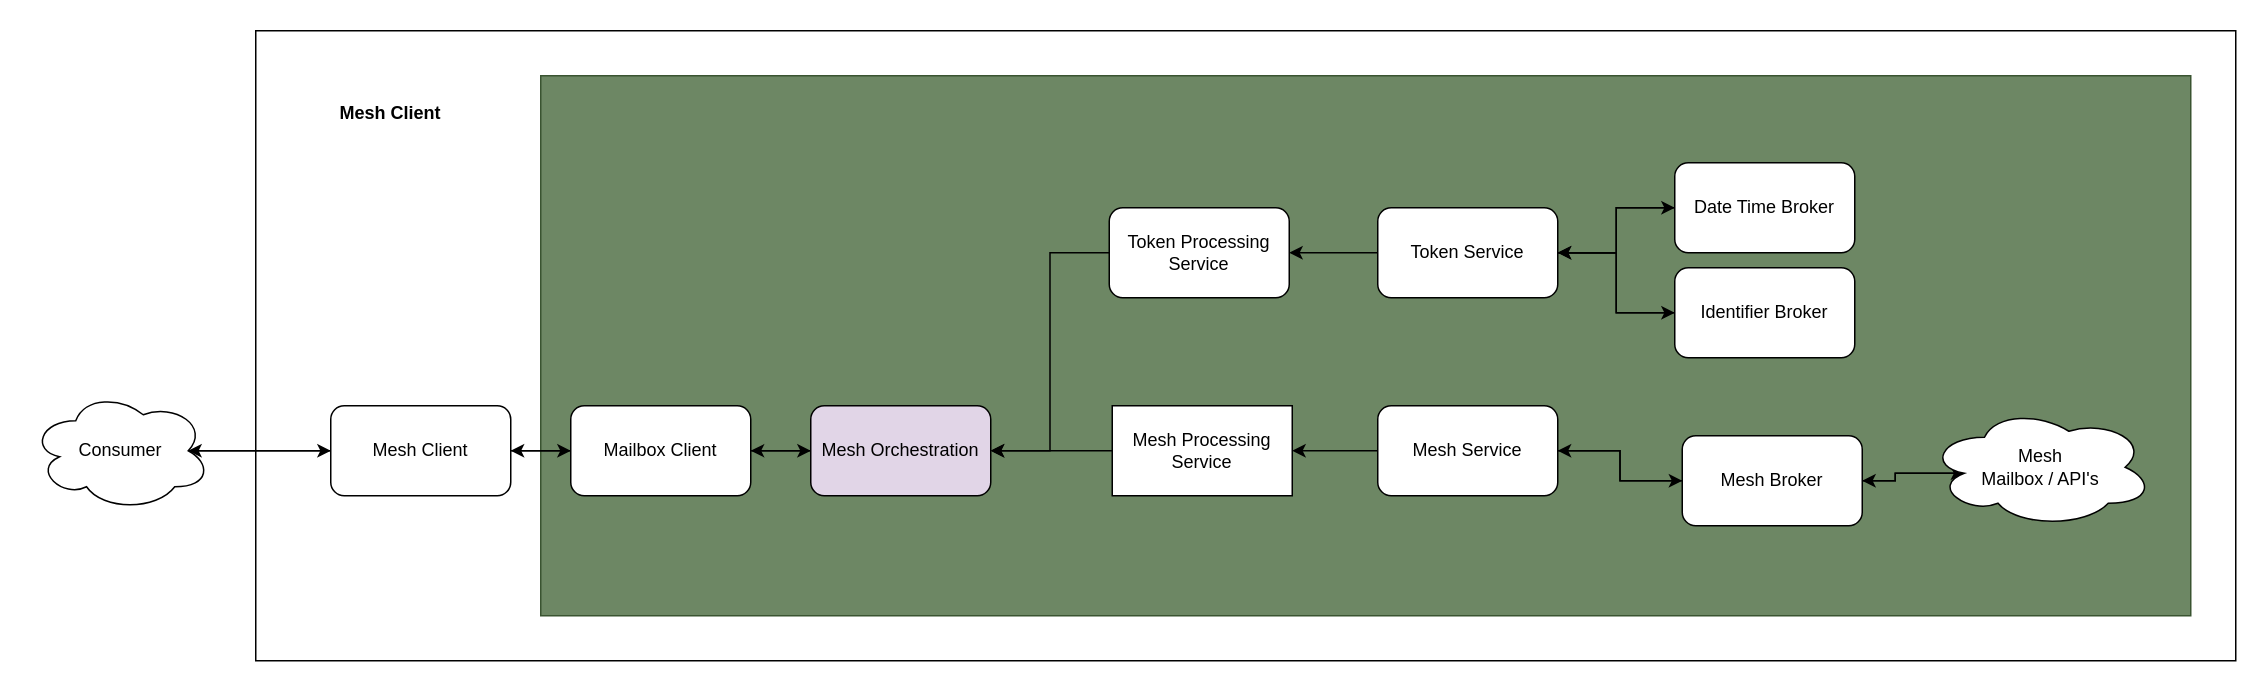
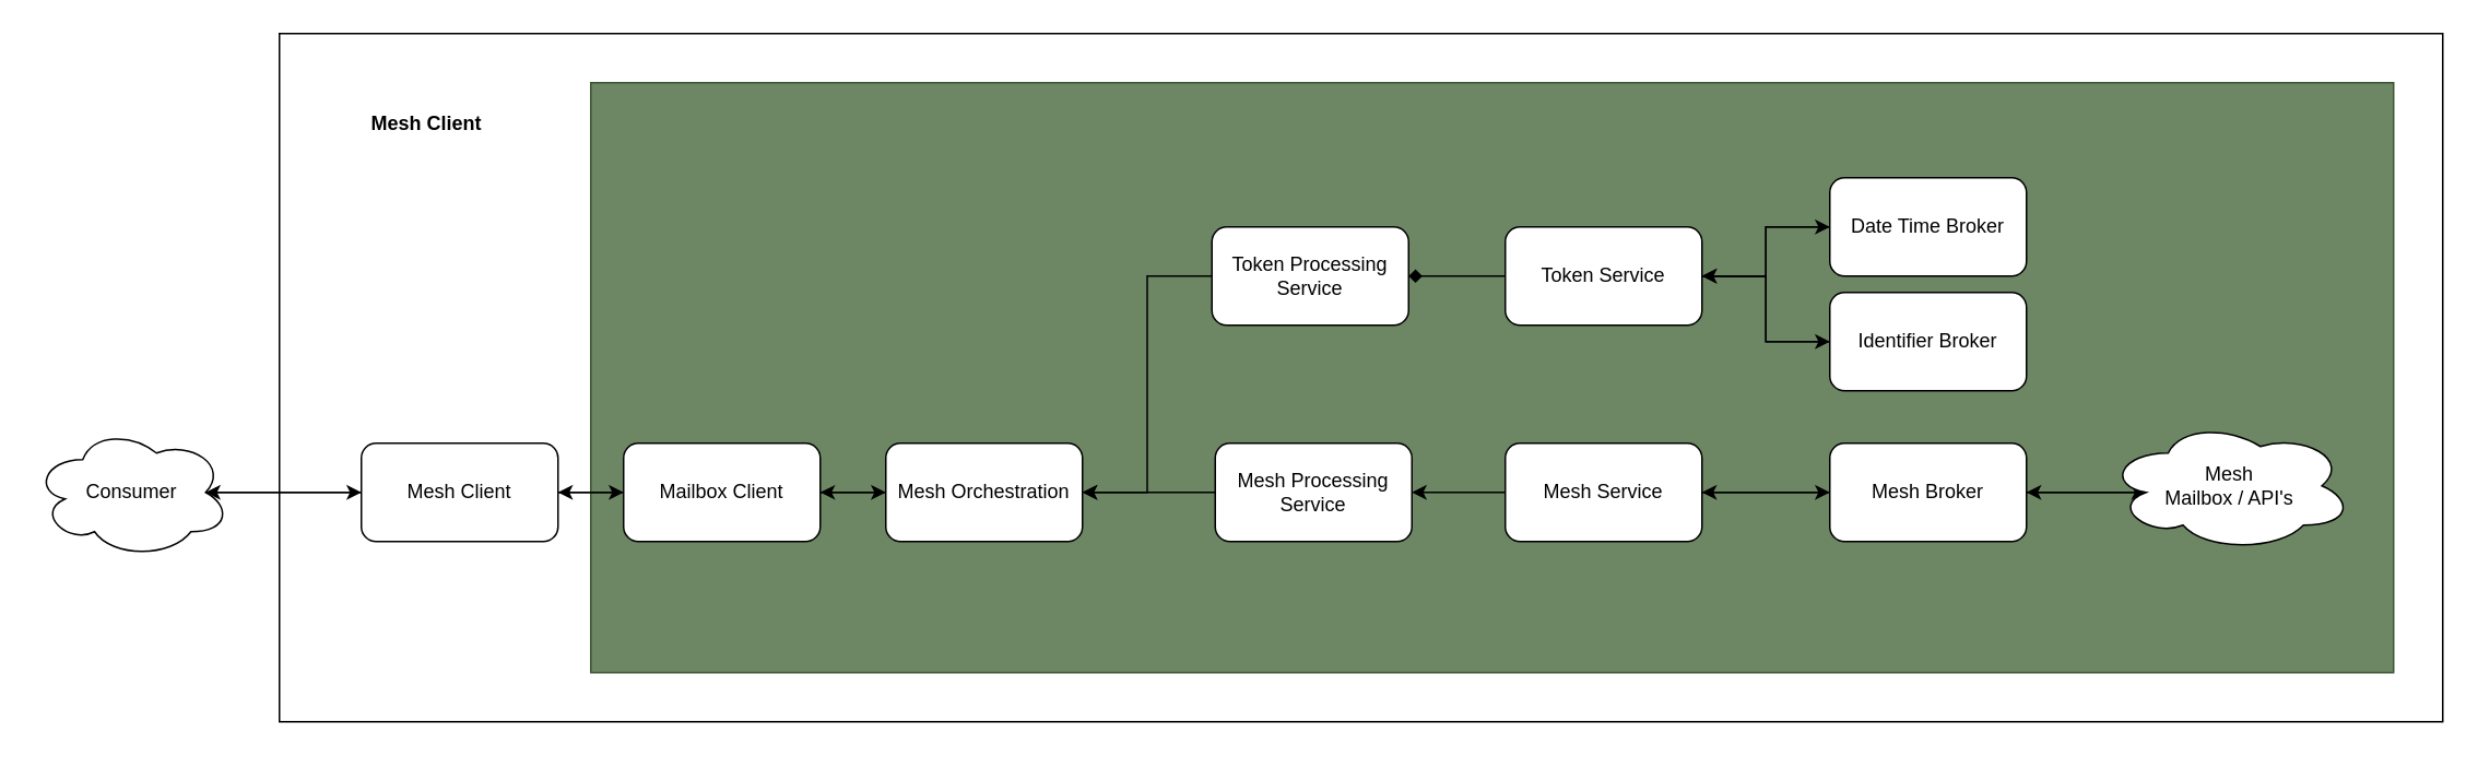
  <mxCell id="0" />
  <mxCell id="1" parent="0" />
  <mxCell id="2" value="" style="rounded=0;whiteSpace=wrap;html=1;" parent="1" vertex="1"><mxGeometry x="170" y="20" width="1320" height="420" as="geometry" /></mxCell>
  <mxCell id="3" value="" style="rounded=0;whiteSpace=wrap;html=1;fillColor=#6d8764;fontColor=#ffffff;strokeColor=#3A5431;" parent="1" vertex="1"><mxGeometry x="360" y="50" width="1100" height="360" as="geometry" /></mxCell>
  <mxCell id="4" style="edgeStyle=orthogonalEdgeStyle;rounded=0;orthogonalLoop=1;jettySize=auto;html=1;exitX=1;exitY=0.5;exitDx=0;exitDy=0;entryX=0;entryY=0.5;entryDx=0;entryDy=0;" parent="1" source="6" target="9" edge="1"><mxGeometry relative="1" as="geometry" /></mxCell>
  <mxCell id="5" style="edgeStyle=orthogonalEdgeStyle;rounded=0;orthogonalLoop=1;jettySize=auto;html=1;exitX=0;exitY=0.5;exitDx=0;exitDy=0;entryX=0.875;entryY=0.5;entryDx=0;entryDy=0;entryPerimeter=0;" parent="1" source="6" target="29" edge="1"><mxGeometry relative="1" as="geometry" /></mxCell>
  <mxCell id="6" value="Mesh Client" style="rounded=1;whiteSpace=wrap;html=1;" parent="1" vertex="1"><mxGeometry x="220" y="270" width="120" height="60" as="geometry" /></mxCell>
  <mxCell id="7" style="edgeStyle=orthogonalEdgeStyle;rounded=0;orthogonalLoop=1;jettySize=auto;html=1;exitX=1;exitY=0.5;exitDx=0;exitDy=0;entryX=0;entryY=0.5;entryDx=0;entryDy=0;" parent="1" source="9" target="11" edge="1"><mxGeometry relative="1" as="geometry" /></mxCell>
  <mxCell id="8" style="edgeStyle=orthogonalEdgeStyle;rounded=0;orthogonalLoop=1;jettySize=auto;html=1;exitX=0;exitY=0.5;exitDx=0;exitDy=0;entryX=1;entryY=0.5;entryDx=0;entryDy=0;" parent="1" source="9" target="6" edge="1"><mxGeometry relative="1" as="geometry" /></mxCell>
  <mxCell id="9" value="Mailbox Client" style="rounded=1;whiteSpace=wrap;html=1;" parent="1" vertex="1"><mxGeometry x="380" y="270" width="120" height="60" as="geometry" /></mxCell>
  <mxCell id="10" style="edgeStyle=orthogonalEdgeStyle;rounded=0;orthogonalLoop=1;jettySize=auto;html=1;exitX=0;exitY=0.5;exitDx=0;exitDy=0;entryX=1;entryY=0.5;entryDx=0;entryDy=0;" parent="1" source="11" target="9" edge="1"><mxGeometry relative="1" as="geometry" /></mxCell>
- <mxCell id="11" value="Mesh Orchestration" style="rounded=1;whiteSpace=wrap;html=1;fillColor=#e1d5e7;" parent="1" vertex="1"><mxGeometry x="540" y="270" width="120" height="60" as="geometry" /></mxCell>
+ <mxCell id="11" value="Mesh Orchestration" style="rounded=1;whiteSpace=wrap;html=1;" parent="1" vertex="1"><mxGeometry x="540" y="270" width="120" height="60" as="geometry" /></mxCell>
  <mxCell id="12" style="edgeStyle=orthogonalEdgeStyle;rounded=0;orthogonalLoop=1;jettySize=auto;html=1;exitX=1;exitY=0.5;exitDx=0;exitDy=0;entryX=0;entryY=0.5;entryDx=0;entryDy=0;" parent="1" source="15" target="20" edge="1"><mxGeometry relative="1" as="geometry" /></mxCell>
  <mxCell id="13" style="edgeStyle=orthogonalEdgeStyle;rounded=0;orthogonalLoop=1;jettySize=auto;html=1;exitX=1;exitY=0.5;exitDx=0;exitDy=0;entryX=0;entryY=0.5;entryDx=0;entryDy=0;" parent="1" source="15" target="22" edge="1"><mxGeometry relative="1" as="geometry" /></mxCell>
- <mxCell id="14" style="edgeStyle=orthogonalEdgeStyle;rounded=0;orthogonalLoop=1;jettySize=auto;html=1;exitX=0;exitY=0.5;exitDx=0;exitDy=0;" edge="1" parent="1" source="15" target="32"><mxGeometry relative="1" as="geometry" /></mxCell>
+ <mxCell id="14" style="edgeStyle=orthogonalEdgeStyle;rounded=0;orthogonalLoop=1;jettySize=auto;html=1;exitX=0;exitY=0.5;exitDx=0;exitDy=0;endArrow=diamond;" edge="1" parent="1" source="15" target="32"><mxGeometry relative="1" as="geometry" /></mxCell>
  <mxCell id="15" value="Token Service" style="rounded=1;whiteSpace=wrap;html=1;" parent="1" vertex="1"><mxGeometry x="918" y="138" width="120" height="60" as="geometry" /></mxCell>
  <mxCell id="16" style="edgeStyle=orthogonalEdgeStyle;rounded=0;orthogonalLoop=1;jettySize=auto;html=1;exitX=1;exitY=0.5;exitDx=0;exitDy=0;entryX=0;entryY=0.5;entryDx=0;entryDy=0;" parent="1" source="18" target="25" edge="1"><mxGeometry relative="1" as="geometry" /></mxCell>
  <mxCell id="17" style="edgeStyle=orthogonalEdgeStyle;rounded=0;orthogonalLoop=1;jettySize=auto;html=1;exitX=0;exitY=0.5;exitDx=0;exitDy=0;" edge="1" parent="1" source="18" target="34"><mxGeometry relative="1" as="geometry" /></mxCell>
  <mxCell id="18" value="Mesh Service" style="rounded=1;whiteSpace=wrap;html=1;" parent="1" vertex="1"><mxGeometry x="918" y="270" width="120" height="60" as="geometry" /></mxCell>
  <mxCell id="19" style="edgeStyle=orthogonalEdgeStyle;rounded=0;orthogonalLoop=1;jettySize=auto;html=1;exitX=0;exitY=0.5;exitDx=0;exitDy=0;entryX=1;entryY=0.5;entryDx=0;entryDy=0;" parent="1" source="20" target="15" edge="1"><mxGeometry relative="1" as="geometry" /></mxCell>
  <mxCell id="20" value="Date Time Broker" style="rounded=1;whiteSpace=wrap;html=1;" parent="1" vertex="1"><mxGeometry x="1116" y="108" width="120" height="60" as="geometry" /></mxCell>
  <mxCell id="21" style="edgeStyle=orthogonalEdgeStyle;rounded=0;orthogonalLoop=1;jettySize=auto;html=1;exitX=0;exitY=0.5;exitDx=0;exitDy=0;entryX=1;entryY=0.5;entryDx=0;entryDy=0;" parent="1" source="22" target="15" edge="1"><mxGeometry relative="1" as="geometry" /></mxCell>
  <mxCell id="22" value="Identifier Broker" style="rounded=1;whiteSpace=wrap;html=1;" parent="1" vertex="1"><mxGeometry x="1116" y="178" width="120" height="60" as="geometry" /></mxCell>
  <mxCell id="23" style="edgeStyle=orthogonalEdgeStyle;rounded=0;orthogonalLoop=1;jettySize=auto;html=1;exitX=1;exitY=0.5;exitDx=0;exitDy=0;entryX=0.16;entryY=0.55;entryDx=0;entryDy=0;entryPerimeter=0;" parent="1" source="25" target="27" edge="1"><mxGeometry relative="1" as="geometry" /></mxCell>
  <mxCell id="24" style="edgeStyle=orthogonalEdgeStyle;rounded=0;orthogonalLoop=1;jettySize=auto;html=1;exitX=0;exitY=0.5;exitDx=0;exitDy=0;entryX=1;entryY=0.5;entryDx=0;entryDy=0;" parent="1" source="25" target="18" edge="1"><mxGeometry relative="1" as="geometry" /></mxCell>
- <mxCell id="25" value="Mesh Broker" style="rounded=1;whiteSpace=wrap;html=1;" parent="1" vertex="1"><mxGeometry x="1121" y="290" width="120" height="60" as="geometry" /></mxCell>
+ <mxCell id="25" value="Mesh Broker" style="rounded=1;whiteSpace=wrap;html=1;" parent="1" vertex="1"><mxGeometry x="1116" y="270" width="120" height="60" as="geometry" /></mxCell>
  <mxCell id="26" style="edgeStyle=orthogonalEdgeStyle;rounded=0;orthogonalLoop=1;jettySize=auto;html=1;exitX=0.16;exitY=0.55;exitDx=0;exitDy=0;exitPerimeter=0;entryX=1;entryY=0.5;entryDx=0;entryDy=0;" parent="1" source="27" target="25" edge="1"><mxGeometry relative="1" as="geometry" /></mxCell>
- <mxCell id="27" value="Mesh &lt;br&gt;Mailbox / API's" style="ellipse;shape=cloud;whiteSpace=wrap;html=1;" parent="1" vertex="1"><mxGeometry x="1285" y="271" width="150" height="80" as="geometry" /></mxCell>
+ <mxCell id="27" value="Mesh &lt;br&gt;Mailbox / API's" style="ellipse;shape=cloud;whiteSpace=wrap;html=1;" parent="1" vertex="1"><mxGeometry x="1285" y="256" width="150" height="80" as="geometry" /></mxCell>
  <mxCell id="28" style="edgeStyle=orthogonalEdgeStyle;rounded=0;orthogonalLoop=1;jettySize=auto;html=1;exitX=0.875;exitY=0.5;exitDx=0;exitDy=0;exitPerimeter=0;entryX=0;entryY=0.5;entryDx=0;entryDy=0;" parent="1" source="29" target="6" edge="1"><mxGeometry relative="1" as="geometry" /></mxCell>
  <mxCell id="29" value="Consumer" style="ellipse;shape=cloud;whiteSpace=wrap;html=1;" parent="1" vertex="1"><mxGeometry x="20" y="260" width="120" height="80" as="geometry" /></mxCell>
  <mxCell id="30" value="Mesh Client" style="text;html=1;strokeColor=none;fillColor=none;align=center;verticalAlign=middle;whiteSpace=wrap;rounded=0;fontStyle=1" parent="1" vertex="1"><mxGeometry x="210" y="60" width="100" height="30" as="geometry" /></mxCell>
  <mxCell id="31" style="edgeStyle=orthogonalEdgeStyle;rounded=0;orthogonalLoop=1;jettySize=auto;html=1;exitX=0;exitY=0.5;exitDx=0;exitDy=0;entryX=1;entryY=0.5;entryDx=0;entryDy=0;" edge="1" parent="1" source="32" target="11"><mxGeometry relative="1" as="geometry" /></mxCell>
  <mxCell id="32" value="Token Processing Service" style="rounded=1;whiteSpace=wrap;html=1;" vertex="1" parent="1"><mxGeometry x="739" y="138" width="120" height="60" as="geometry" /></mxCell>
  <mxCell id="33" style="edgeStyle=orthogonalEdgeStyle;rounded=0;orthogonalLoop=1;jettySize=auto;html=1;exitX=0;exitY=0.5;exitDx=0;exitDy=0;entryX=1;entryY=0.5;entryDx=0;entryDy=0;" edge="1" parent="1" source="34" target="11"><mxGeometry relative="1" as="geometry" /></mxCell>
- <mxCell id="34" value="Mesh Processing Service" style="whiteSpace=wrap;html=1;rounded=0;" vertex="1" parent="1"><mxGeometry x="741" y="270" width="120" height="60" as="geometry" /></mxCell>
+ <mxCell id="34" value="Mesh Processing Service" style="rounded=1;whiteSpace=wrap;html=1;" vertex="1" parent="1"><mxGeometry x="741" y="270" width="120" height="60" as="geometry" /></mxCell>
